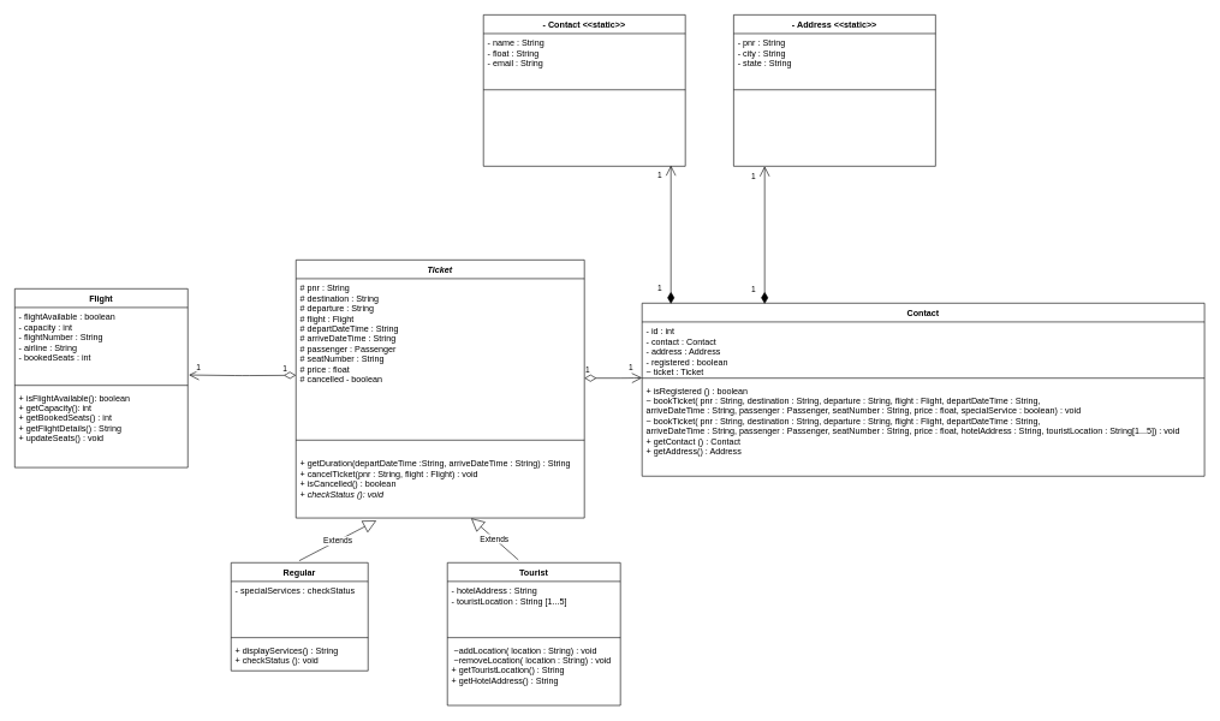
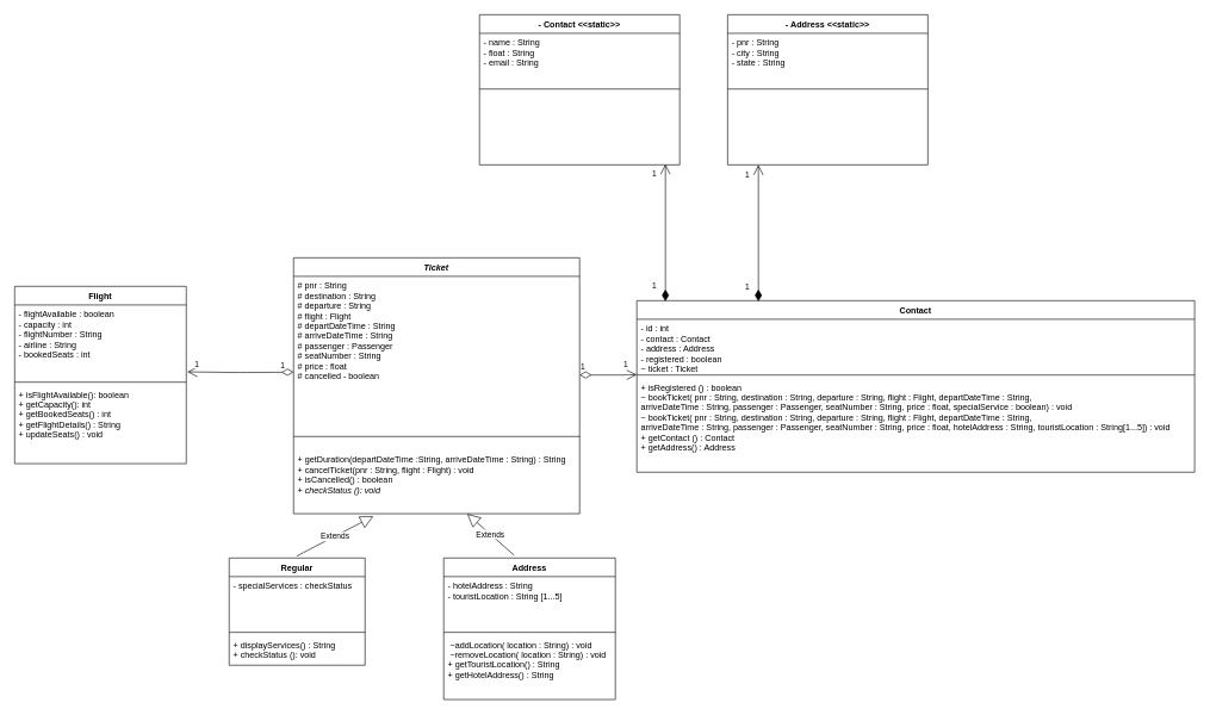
  <mxCell id="0" />
  <mxCell id="1" parent="0" />
  <mxCell id="2" value="Ticket" style="swimlane;fontStyle=3;align=center;verticalAlign=top;childLayout=stackLayout;horizontal=1;startSize=26;horizontalStack=0;resizeParent=1;resizeParentMax=0;resizeLast=0;collapsible=1;marginBottom=0;" parent="1" vertex="1"><mxGeometry x="410" y="360" width="400" height="358" as="geometry" /></mxCell>
  <mxCell id="3" value="# pnr : String&#10;# destination : String&#10;# departure : String&#10;# flight : Flight&#10;# departDateTime : String&#10;# arriveDateTime : String&#10;# passenger : Passenger&#10;# seatNumber : String&#10;# price : float&#10;# cancelled - boolean" style="text;strokeColor=none;fillColor=none;align=left;verticalAlign=top;spacingLeft=4;spacingRight=4;overflow=hidden;rotatable=0;points=[[0,0.5],[1,0.5]];portConstraint=eastwest;" parent="2" vertex="1"><mxGeometry y="26" width="400" height="220" as="geometry" /></mxCell>
  <mxCell id="4" value="" style="line;strokeWidth=1;fillColor=none;align=left;verticalAlign=middle;spacingTop=-1;spacingLeft=3;spacingRight=3;rotatable=0;labelPosition=right;points=[];portConstraint=eastwest;" parent="2" vertex="1"><mxGeometry y="246" width="400" height="8" as="geometry" /></mxCell>
  <mxCell id="5" value="&lt;br&gt;+ getDuration(departDateTime :String, arriveDateTime : String) : String&lt;br&gt;+ cancelTicket(pnr : String, flight : Flight) : void&amp;nbsp;&lt;br&gt;+ isCancelled() : boolean&lt;br&gt;&lt;i&gt;+ checkStatus (): void&lt;br&gt;&lt;/i&gt;" style="text;strokeColor=none;fillColor=none;align=left;verticalAlign=top;spacingLeft=4;spacingRight=4;overflow=hidden;rotatable=0;points=[[0,0.5],[1,0.5]];portConstraint=eastwest;fontStyle=0;html=1;" parent="2" vertex="1"><mxGeometry y="254" width="400" height="104" as="geometry" /></mxCell>
  <mxCell id="6" value="Flight" style="swimlane;fontStyle=1;align=center;verticalAlign=top;childLayout=stackLayout;horizontal=1;startSize=26;horizontalStack=0;resizeParent=1;resizeParentMax=0;resizeLast=0;collapsible=1;marginBottom=0;" parent="1" vertex="1"><mxGeometry x="20" y="400" width="240" height="248" as="geometry" /></mxCell>
  <mxCell id="7" value="- flightAvailable : boolean&#10;- capacity : int&#10;- flightNumber : String&#10;- airline : String&#10;- bookedSeats : int&#10;" style="text;strokeColor=none;fillColor=none;align=left;verticalAlign=top;spacingLeft=4;spacingRight=4;overflow=hidden;rotatable=0;points=[[0,0.5],[1,0.5]];portConstraint=eastwest;" parent="6" vertex="1"><mxGeometry y="26" width="240" height="104" as="geometry" /></mxCell>
  <mxCell id="8" value="" style="line;strokeWidth=1;fillColor=none;align=left;verticalAlign=middle;spacingTop=-1;spacingLeft=3;spacingRight=3;rotatable=0;labelPosition=right;points=[];portConstraint=eastwest;" parent="6" vertex="1"><mxGeometry y="130" width="240" height="8" as="geometry" /></mxCell>
  <mxCell id="9" value="+ isFlightAvailable(): boolean&#10;+ getCapacity(): int&#10;+ getBookedSeats() : int&#10;+ getFlightDetails() : String&#10;+ updateSeats() : void" style="text;strokeColor=none;fillColor=none;align=left;verticalAlign=top;spacingLeft=4;spacingRight=4;overflow=hidden;rotatable=0;points=[[0,0.5],[1,0.5]];portConstraint=eastwest;" parent="6" vertex="1"><mxGeometry y="138" width="240" height="110" as="geometry" /></mxCell>
  <mxCell id="10" value="Contact" style="swimlane;fontStyle=1;align=center;verticalAlign=top;childLayout=stackLayout;horizontal=1;startSize=26;horizontalStack=0;resizeParent=1;resizeParentMax=0;resizeLast=0;collapsible=1;marginBottom=0;" parent="1" vertex="1"><mxGeometry x="890" y="420" width="780" height="240" as="geometry" /></mxCell>
  <mxCell id="11" value="- id : int&#10;- contact : Contact&#10;- address : Address   &#10;- registered : boolean&#10;~ ticket : Ticket" style="text;strokeColor=none;fillColor=none;align=left;verticalAlign=top;spacingLeft=4;spacingRight=4;overflow=hidden;rotatable=0;points=[[0,0.5],[1,0.5]];portConstraint=eastwest;" parent="10" vertex="1"><mxGeometry y="26" width="780" height="74" as="geometry" /></mxCell>
  <mxCell id="12" value="" style="line;strokeWidth=1;fillColor=none;align=left;verticalAlign=middle;spacingTop=-1;spacingLeft=3;spacingRight=3;rotatable=0;labelPosition=right;points=[];portConstraint=eastwest;" parent="10" vertex="1"><mxGeometry y="100" width="780" height="8" as="geometry" /></mxCell>
  <mxCell id="13" value="+ isRegistered () : boolean&#10;~ bookTicket( pnr : String, destination : String, departure : String, flight : Flight, departDateTime : String, &#10;arriveDateTime : String, passenger : Passenger, seatNumber : String, price : float, specialService : boolean) : void&#10;~ bookTicket( pnr : String, destination : String, departure : String, flight : Flight, departDateTime : String,&#10;arriveDateTime : String, passenger : Passenger, seatNumber : String, price : float, hotelAddress : String, touristLocation : String[1...5]) : void&#10;+ getContact () : Contact&#10;+ getAddress() : Address&#10;" style="text;strokeColor=none;fillColor=none;align=left;verticalAlign=top;spacingLeft=4;spacingRight=4;overflow=hidden;rotatable=0;points=[[0,0.5],[1,0.5]];portConstraint=eastwest;" parent="10" vertex="1"><mxGeometry y="108" width="780" height="132" as="geometry" /></mxCell>
  <mxCell id="14" value="Regular" style="swimlane;fontStyle=1;align=center;verticalAlign=top;childLayout=stackLayout;horizontal=1;startSize=26;horizontalStack=0;resizeParent=1;resizeParentMax=0;resizeLast=0;collapsible=1;marginBottom=0;" parent="1" vertex="1"><mxGeometry x="320" y="780" width="190" height="150" as="geometry" /></mxCell>
  <mxCell id="15" value="- specialServices : checkStatus" style="text;strokeColor=none;fillColor=none;align=left;verticalAlign=top;spacingLeft=4;spacingRight=4;overflow=hidden;rotatable=0;points=[[0,0.5],[1,0.5]];portConstraint=eastwest;" parent="14" vertex="1"><mxGeometry y="26" width="190" height="74" as="geometry" /></mxCell>
  <mxCell id="16" value="" style="line;strokeWidth=1;fillColor=none;align=left;verticalAlign=middle;spacingTop=-1;spacingLeft=3;spacingRight=3;rotatable=0;labelPosition=right;points=[];portConstraint=eastwest;" parent="14" vertex="1"><mxGeometry y="100" width="190" height="8" as="geometry" /></mxCell>
  <mxCell id="17" value="+ displayServices() : String&#10;+ checkStatus (): void " style="text;strokeColor=none;fillColor=none;align=left;verticalAlign=top;spacingLeft=4;spacingRight=4;overflow=hidden;rotatable=0;points=[[0,0.5],[1,0.5]];portConstraint=eastwest;" parent="14" vertex="1"><mxGeometry y="108" width="190" height="42" as="geometry" /></mxCell>
- <mxCell id="18" value="Tourist" style="swimlane;fontStyle=1;align=center;verticalAlign=top;childLayout=stackLayout;horizontal=1;startSize=26;horizontalStack=0;resizeParent=1;resizeParentMax=0;resizeLast=0;collapsible=1;marginBottom=0;" parent="1" vertex="1"><mxGeometry x="620" y="780" width="240" height="198" as="geometry" /></mxCell>
+ <mxCell id="18" value="Address" style="swimlane;fontStyle=1;align=center;verticalAlign=top;childLayout=stackLayout;horizontal=1;startSize=26;horizontalStack=0;resizeParent=1;resizeParentMax=0;resizeLast=0;collapsible=1;marginBottom=0;" parent="1" vertex="1"><mxGeometry x="620" y="780" width="240" height="198" as="geometry" /></mxCell>
  <mxCell id="19" value="- hotelAddress : String&#10;- touristLocation : String [1...5]&#10;" style="text;strokeColor=none;fillColor=none;align=left;verticalAlign=top;spacingLeft=4;spacingRight=4;overflow=hidden;rotatable=0;points=[[0,0.5],[1,0.5]];portConstraint=eastwest;" parent="18" vertex="1"><mxGeometry y="26" width="240" height="74" as="geometry" /></mxCell>
  <mxCell id="20" value="" style="line;strokeWidth=1;fillColor=none;align=left;verticalAlign=middle;spacingTop=-1;spacingLeft=3;spacingRight=3;rotatable=0;labelPosition=right;points=[];portConstraint=eastwest;" parent="18" vertex="1"><mxGeometry y="100" width="240" height="8" as="geometry" /></mxCell>
  <mxCell id="21" value=" ~addLocation( location : String) : void &#10; ~removeLocation( location : String) : void&#10;+ getTouristLocation() : String&#10;+ getHotelAddress() : String" style="text;strokeColor=none;fillColor=none;align=left;verticalAlign=top;spacingLeft=4;spacingRight=4;overflow=hidden;rotatable=0;points=[[0,0.5],[1,0.5]];portConstraint=eastwest;" parent="18" vertex="1"><mxGeometry y="108" width="240" height="90" as="geometry" /></mxCell>
  <mxCell id="22" value="- Contact &lt;&lt;static&gt;&gt;" style="swimlane;fontStyle=1;align=center;verticalAlign=top;childLayout=stackLayout;horizontal=1;startSize=26;horizontalStack=0;resizeParent=1;resizeParentMax=0;resizeLast=0;collapsible=1;marginBottom=0;" parent="1" vertex="1"><mxGeometry x="670" y="20" width="280" height="210" as="geometry" /></mxCell>
  <mxCell id="23" value="- name : String&#10;- float : String&#10;- email : String&#10;" style="text;strokeColor=none;fillColor=none;align=left;verticalAlign=top;spacingLeft=4;spacingRight=4;overflow=hidden;rotatable=0;points=[[0,0.5],[1,0.5]];portConstraint=eastwest;" parent="22" vertex="1"><mxGeometry y="26" width="280" height="74" as="geometry" /></mxCell>
  <mxCell id="24" value="" style="line;strokeWidth=1;fillColor=none;align=left;verticalAlign=middle;spacingTop=-1;spacingLeft=3;spacingRight=3;rotatable=0;labelPosition=right;points=[];portConstraint=eastwest;" parent="22" vertex="1"><mxGeometry y="100" width="280" height="8" as="geometry" /></mxCell>
  <mxCell id="25" value="&#10;&#10;" style="text;strokeColor=none;fillColor=none;align=left;verticalAlign=top;spacingLeft=4;spacingRight=4;overflow=hidden;rotatable=0;points=[[0,0.5],[1,0.5]];portConstraint=eastwest;" parent="22" vertex="1"><mxGeometry y="108" width="280" height="102" as="geometry" /></mxCell>
  <mxCell id="26" value="- Address &lt;&lt;static&gt;&gt;" style="swimlane;fontStyle=1;align=center;verticalAlign=top;childLayout=stackLayout;horizontal=1;startSize=26;horizontalStack=0;resizeParent=1;resizeParentMax=0;resizeLast=0;collapsible=1;marginBottom=0;" parent="1" vertex="1"><mxGeometry x="1017" y="20" width="280" height="210" as="geometry" /></mxCell>
  <mxCell id="27" value="- pnr : String&#10;- city : String&#10;- state : String&#10;" style="text;strokeColor=none;fillColor=none;align=left;verticalAlign=top;spacingLeft=4;spacingRight=4;overflow=hidden;rotatable=0;points=[[0,0.5],[1,0.5]];portConstraint=eastwest;" parent="26" vertex="1"><mxGeometry y="26" width="280" height="74" as="geometry" /></mxCell>
  <mxCell id="28" value="" style="line;strokeWidth=1;fillColor=none;align=left;verticalAlign=middle;spacingTop=-1;spacingLeft=3;spacingRight=3;rotatable=0;labelPosition=right;points=[];portConstraint=eastwest;" parent="26" vertex="1"><mxGeometry y="100" width="280" height="8" as="geometry" /></mxCell>
  <mxCell id="29" value="&#10;&#10;" style="text;strokeColor=none;fillColor=none;align=left;verticalAlign=top;spacingLeft=4;spacingRight=4;overflow=hidden;rotatable=0;points=[[0,0.5],[1,0.5]];portConstraint=eastwest;" parent="26" vertex="1"><mxGeometry y="108" width="280" height="102" as="geometry" /></mxCell>
  <mxCell id="30" value="Extends" style="endArrow=block;endSize=16;endFill=0;html=1;exitX=0.497;exitY=-0.018;exitDx=0;exitDy=0;exitPerimeter=0;entryX=0.279;entryY=1.034;entryDx=0;entryDy=0;entryPerimeter=0;" parent="1" source="14" target="5" edge="1"><mxGeometry width="160" relative="1" as="geometry"><mxPoint x="540" y="770" as="sourcePoint" /><mxPoint x="500" y="720" as="targetPoint" /></mxGeometry></mxCell>
  <mxCell id="31" value="Extends" style="endArrow=block;endSize=16;endFill=0;html=1;exitX=0.41;exitY=-0.02;exitDx=0;exitDy=0;exitPerimeter=0;entryX=0.607;entryY=1.002;entryDx=0;entryDy=0;entryPerimeter=0;" parent="1" source="18" target="5" edge="1"><mxGeometry width="160" relative="1" as="geometry"><mxPoint x="409.52" y="786.04" as="sourcePoint" /><mxPoint x="514.86" y="731.536" as="targetPoint" /></mxGeometry></mxCell>
  <mxCell id="32" value="" style="group" parent="1" vertex="1" connectable="0"><mxGeometry x="1040" y="230" width="30" height="30" as="geometry" /></mxCell>
  <mxCell id="33" value="1" style="endArrow=open;html=1;endSize=12;startArrow=diamondThin;startSize=14;startFill=1;edgeStyle=orthogonalEdgeStyle;align=left;verticalAlign=bottom;jumpStyle=none;exitX=0.167;exitY=0.011;exitDx=0;exitDy=0;exitPerimeter=0;" parent="32" edge="1"><mxGeometry x="-0.884" y="20" relative="1" as="geometry"><mxPoint x="20.08" y="191.068" as="sourcePoint" /><mxPoint x="20" as="targetPoint" /><Array as="points"><mxPoint x="20" /></Array><mxPoint as="offset" /></mxGeometry></mxCell>
  <mxCell id="34" value="&lt;span style=&quot;color: rgb(0, 0, 0); font-family: helvetica; font-size: 11px; font-style: normal; font-weight: 400; letter-spacing: normal; text-align: left; text-indent: 0px; text-transform: none; word-spacing: 0px; background-color: rgb(255, 255, 255); display: inline; float: none;&quot;&gt;1&lt;/span&gt;" style="text;whiteSpace=wrap;html=1;" parent="32" vertex="1"><mxGeometry width="30" height="30" as="geometry" /></mxCell>
  <mxCell id="35" value="" style="group" parent="1" vertex="1" connectable="0"><mxGeometry x="910" y="228" width="30" height="30" as="geometry" /></mxCell>
  <mxCell id="36" value="1" style="endArrow=open;html=1;endSize=12;startArrow=diamondThin;startSize=14;startFill=1;edgeStyle=orthogonalEdgeStyle;align=left;verticalAlign=bottom;jumpStyle=none;" parent="35" edge="1"><mxGeometry x="-0.874" y="20" relative="1" as="geometry"><mxPoint x="20" y="193" as="sourcePoint" /><mxPoint x="20" y="1" as="targetPoint" /><Array as="points"><mxPoint x="20" y="193" /></Array><mxPoint as="offset" /></mxGeometry></mxCell>
  <mxCell id="37" value="&lt;span style=&quot;color: rgb(0, 0, 0); font-family: helvetica; font-size: 11px; font-style: normal; font-weight: 400; letter-spacing: normal; text-align: left; text-indent: 0px; text-transform: none; word-spacing: 0px; background-color: rgb(255, 255, 255); display: inline; float: none;&quot;&gt;1&lt;/span&gt;" style="text;whiteSpace=wrap;html=1;" parent="35" vertex="1"><mxGeometry width="30" height="30" as="geometry" /></mxCell>
  <mxCell id="38" value="" style="group" parent="1" vertex="1" connectable="0"><mxGeometry x="270" y="496" width="140" height="30" as="geometry" /></mxCell>
  <mxCell id="39" value="1" style="endArrow=open;html=1;endSize=12;startArrow=diamondThin;startSize=14;startFill=0;edgeStyle=orthogonalEdgeStyle;align=left;verticalAlign=bottom;entryX=1.006;entryY=0.9;entryDx=0;entryDy=0;entryPerimeter=0;" parent="38" target="7" edge="1"><mxGeometry x="-0.732" relative="1" as="geometry"><mxPoint x="140" y="24" as="sourcePoint" /><mxPoint x="180" y="64" as="targetPoint" /><mxPoint as="offset" /></mxGeometry></mxCell>
  <mxCell id="40" value="&lt;span style=&quot;color: rgb(0, 0, 0); font-family: helvetica; font-size: 11px; font-style: normal; font-weight: 400; letter-spacing: normal; text-align: left; text-indent: 0px; text-transform: none; word-spacing: 0px; background-color: rgb(255, 255, 255); display: inline; float: none;&quot;&gt;1&lt;/span&gt;" style="text;whiteSpace=wrap;html=1;" parent="38" vertex="1"><mxGeometry width="30" height="30" as="geometry" /></mxCell>
  <mxCell id="41" value="&lt;span style=&quot;color: rgb(0, 0, 0); font-family: helvetica; font-size: 11px; font-style: normal; font-weight: 400; letter-spacing: normal; text-align: left; text-indent: 0px; text-transform: none; word-spacing: 0px; background-color: rgb(255, 255, 255); display: inline; float: none;&quot;&gt;1&lt;/span&gt;" style="text;whiteSpace=wrap;html=1;" parent="1" vertex="1"><mxGeometry x="870" y="496" width="30" height="30" as="geometry" /></mxCell>
  <mxCell id="42" value="1" style="endArrow=open;html=1;endSize=12;startArrow=diamondThin;startSize=14;startFill=0;edgeStyle=orthogonalEdgeStyle;align=left;verticalAlign=bottom;" parent="1" edge="1"><mxGeometry x="-1" y="3" relative="1" as="geometry"><mxPoint x="810" y="524" as="sourcePoint" /><mxPoint x="890" y="523.58" as="targetPoint" /><Array as="points"><mxPoint x="870" y="523.58" /><mxPoint x="870" y="523.58" /></Array></mxGeometry></mxCell>
